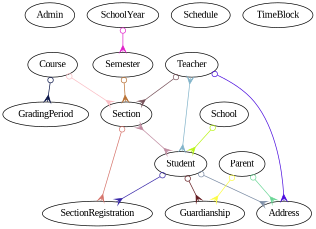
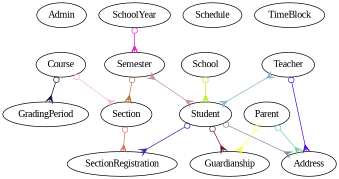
  digraph {
    fontname="Liberation Serif"
    splines=true
    node [fontname="Liberation Serif"]
    edge [arrowhead=crow arrowtail=odot dir=both fontname="Liberation Serif"]
    Admin
    Course
    Section
    GradingPeriod
    Student
    SectionRegistration
    Parent
    Address
    Guardianship
    Schedule
    School
    SchoolYear
    Semester
    Teacher
    TimeBlock
    Course -> Section [color="#FABCC3"]
    Course -> GradingPeriod [color="#061145"]
-   Section -> Student [arrowtail=crow color="#BF8A9F"]
+   Semester -> Student [arrowtail=crow color="#BF8A9F"]
    Section -> SectionRegistration [color="#D57269"]
    Student -> SectionRegistration [color="#3524A7"]
    Student -> Address [color="#7A8BA4"]
    Student -> Guardianship [color="#62191E"]
    Parent -> Address [color="#6BD696"]
    Parent -> Guardianship [color="#FCFC41"]
    School -> Student [color="#B8F416"]
    SchoolYear -> Semester [color="#DF1FC9"]
    Semester -> Section [color="#B86F30"]
-   Teacher -> Section [color="#744D56"]
    Teacher -> Student [arrowtail=crow color="#81B3C9"]
    Teacher -> Address [color="#4809DD"]
  }
